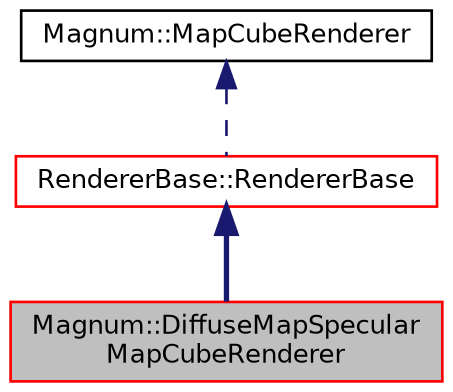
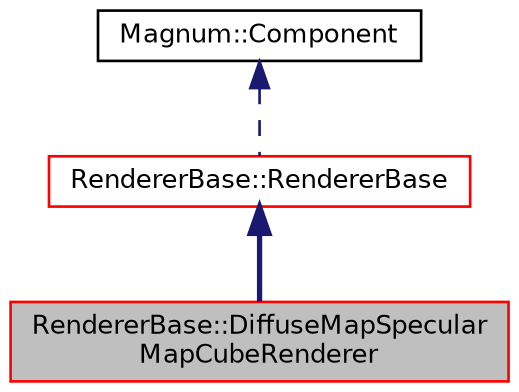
  digraph {
    node [color=red fillcolor=white fontname=Helvetica fontsize=10 shape=box style=filled]
    edge [color=midnightblue dir=back fontname=Helvetica fontsize=10 labelfontname=Helvetica labelfontsize=10]
-   n1 [fillcolor=grey75 fontcolor=black height=0.2 label="Magnum::DiffuseMapSpecular\lMapCubeRenderer" width=0.4]
+   n1 [fillcolor=grey75 fontcolor=black height=0.2 label="RendererBase::DiffuseMapSpecular\lMapCubeRenderer" width=0.4]
    n2 [height=0.2 label="RendererBase::RendererBase" width=0.4]
-   n3 [color=black height=0.2 label="Magnum::MapCubeRenderer" width=0.4]
+   n3 [color=black height=0.2 label="Magnum::Component" width=0.4]
    n2 -> n1 [style=bold]
    n3 -> n2 [style=dashed]
  }
